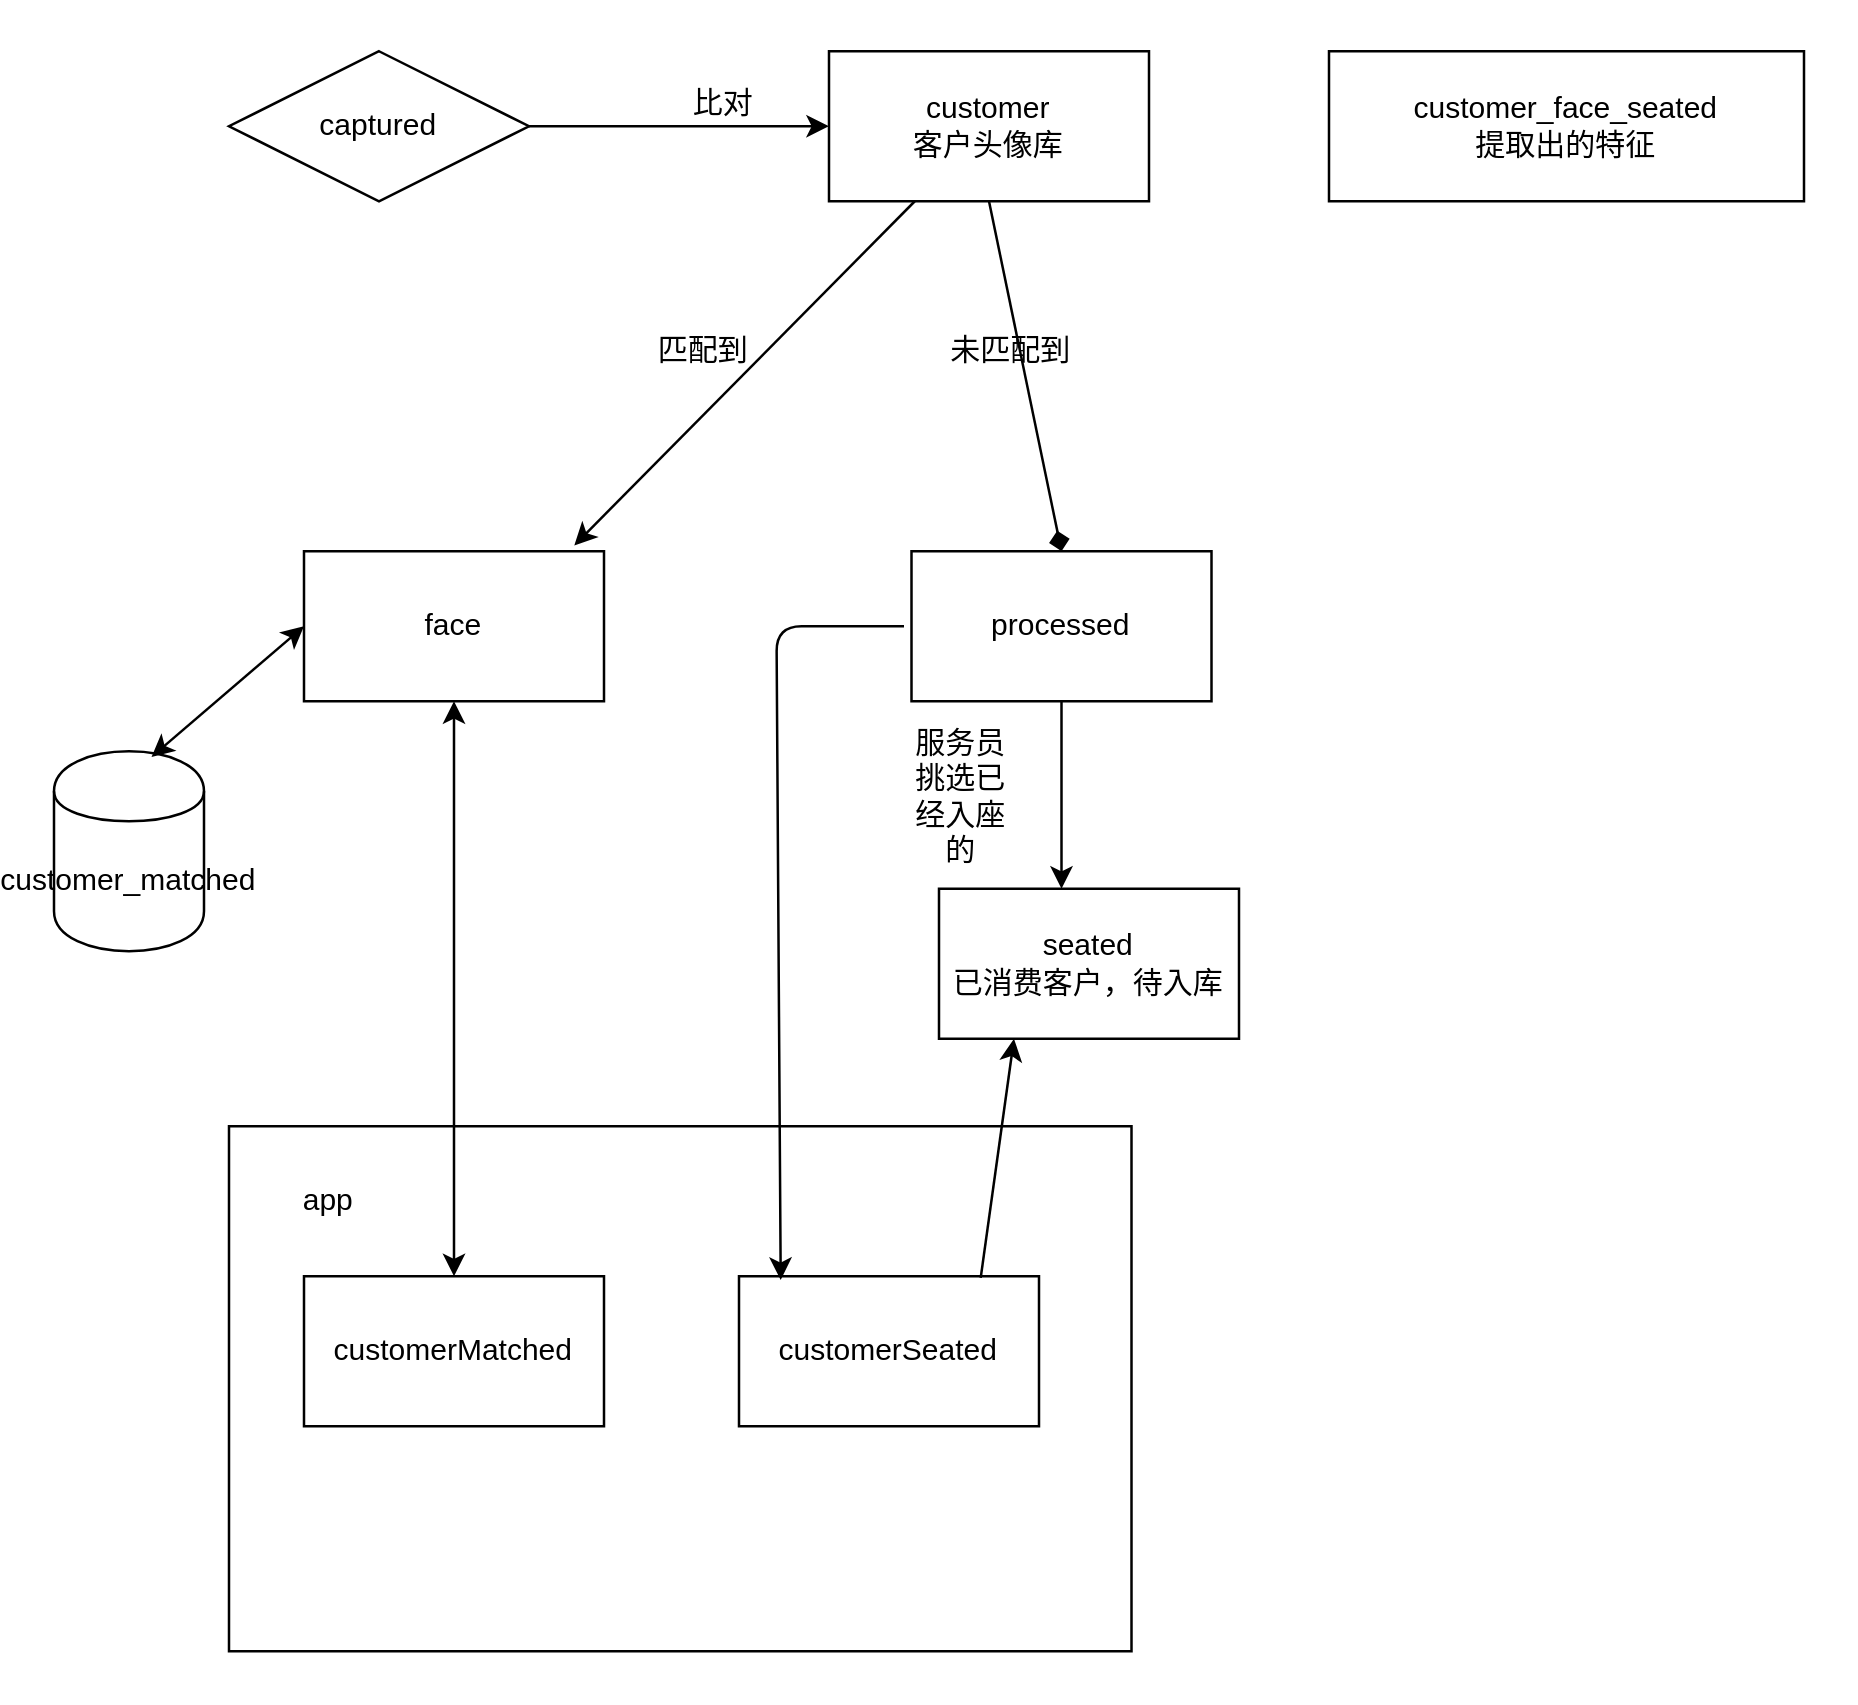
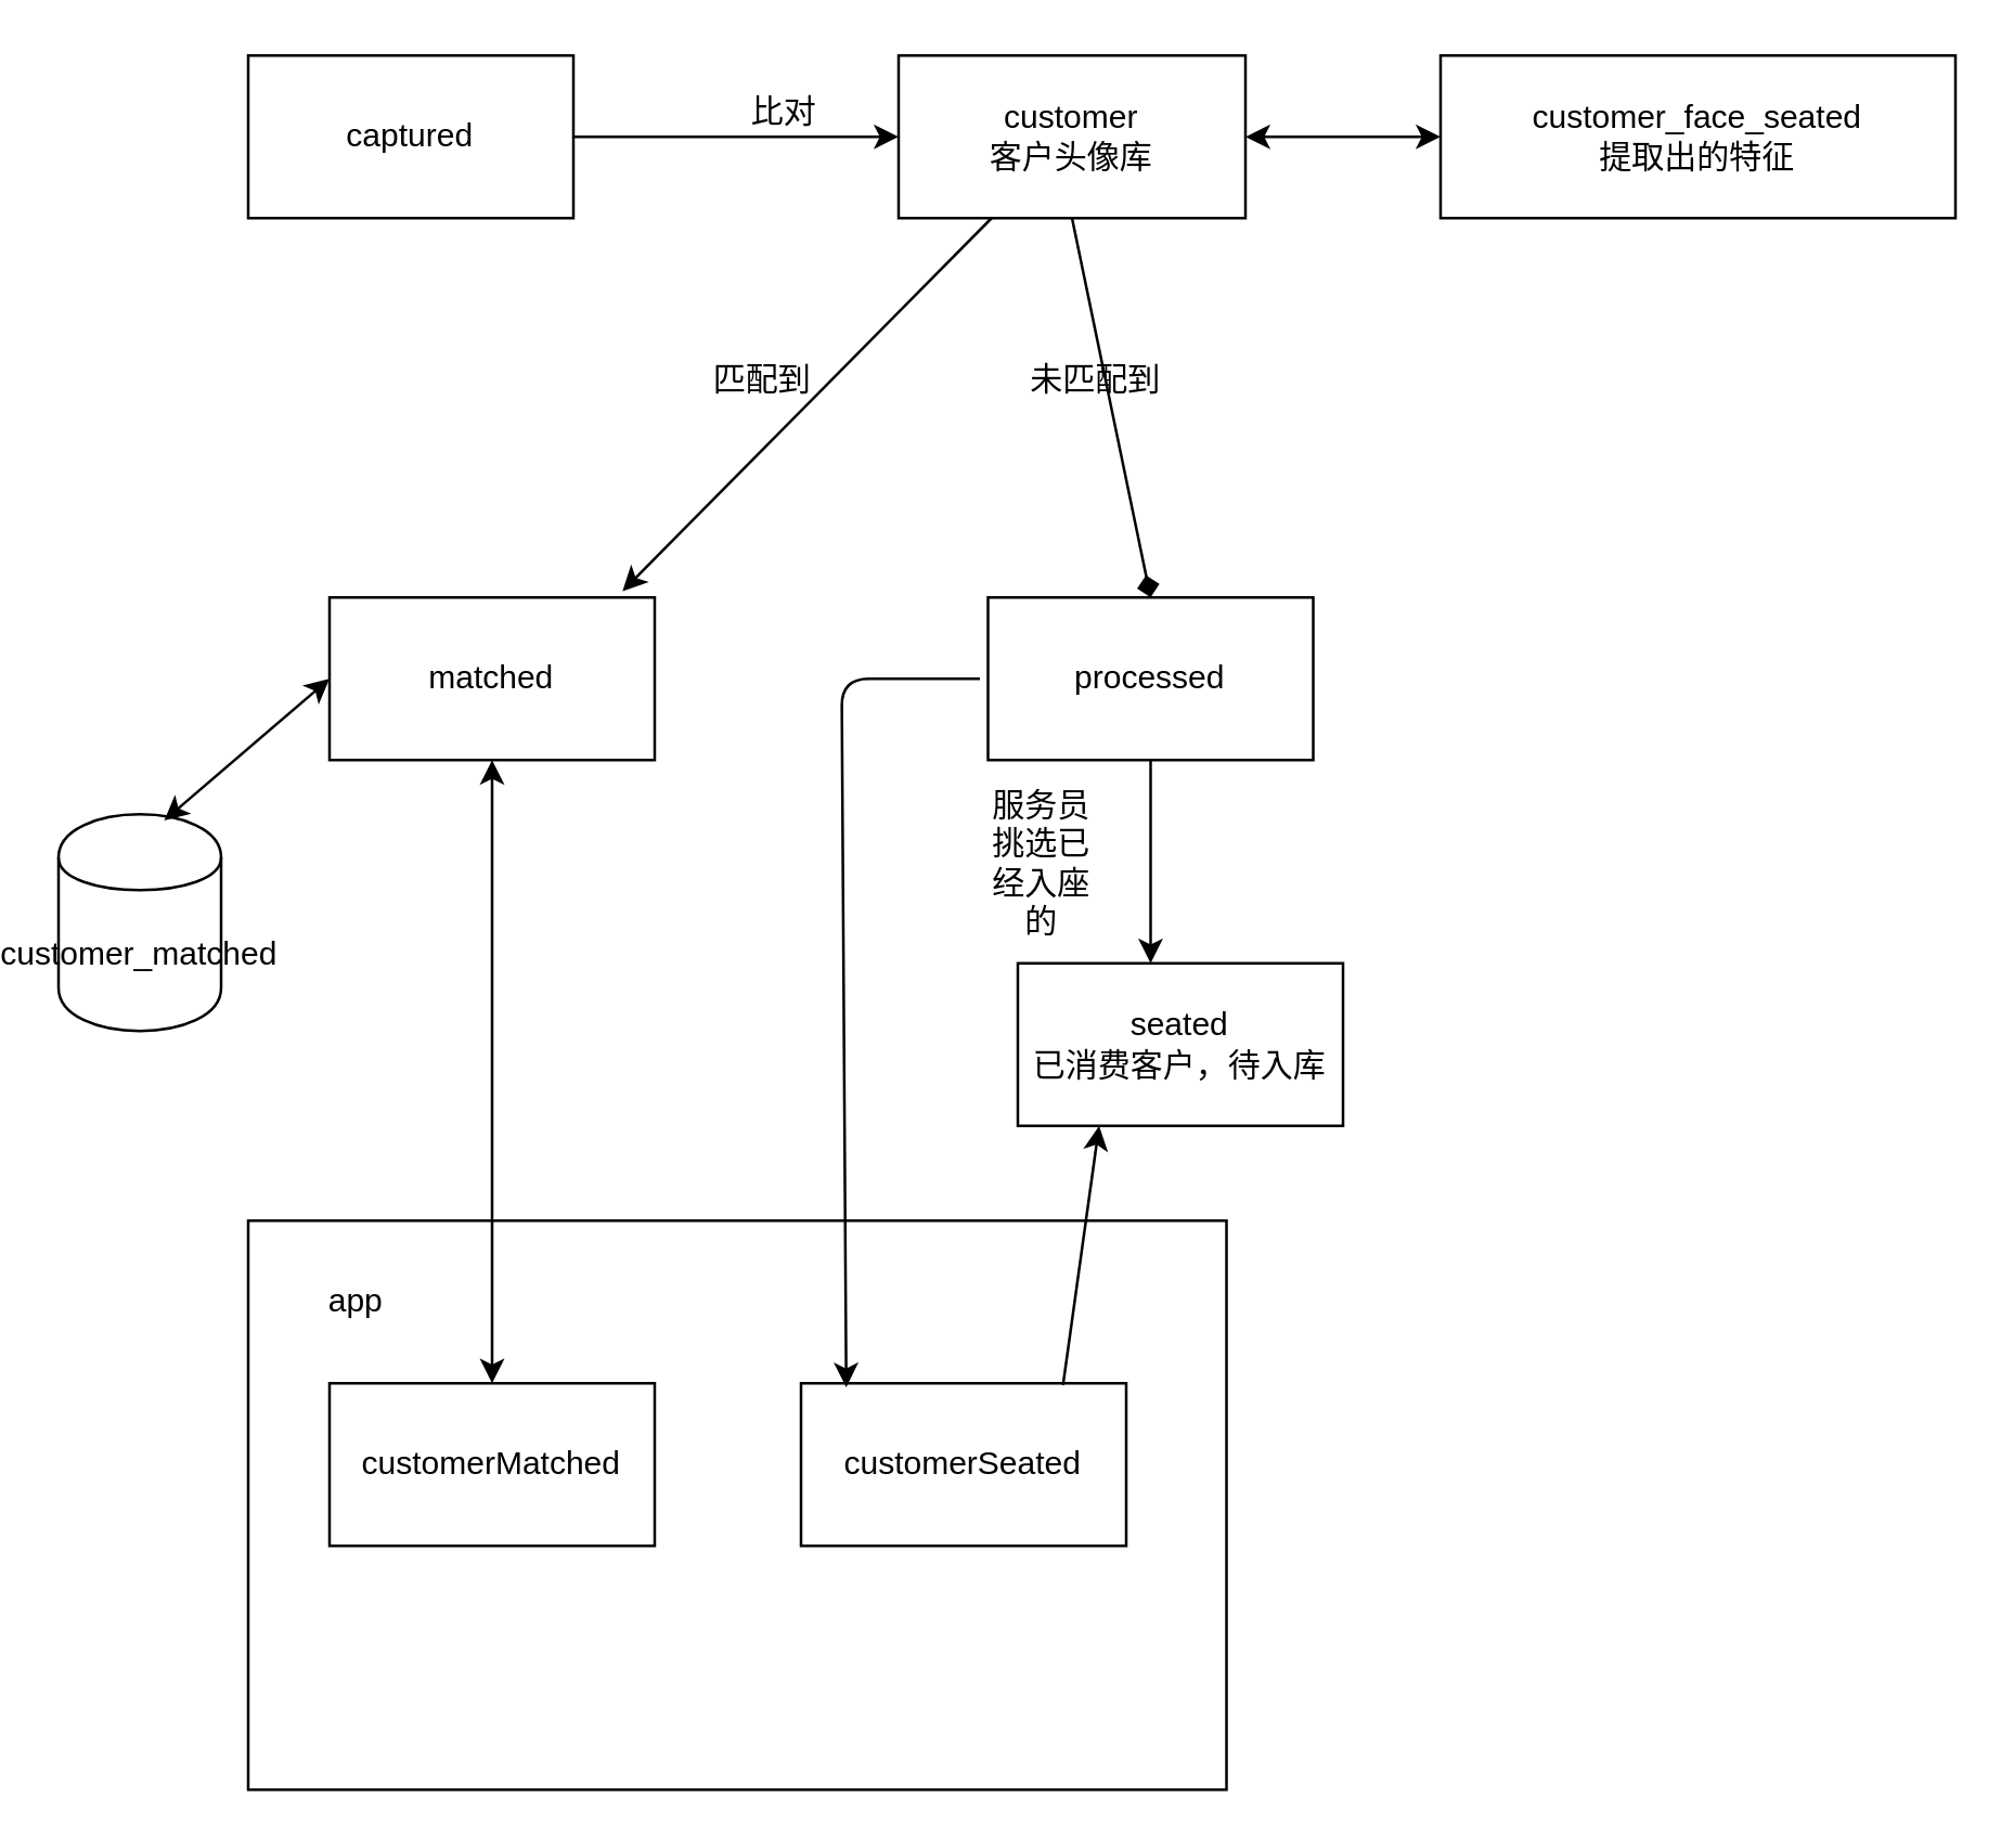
  <mxCell id="0" />
  <mxCell id="1" parent="0" />
- <mxCell id="2" value="captured" style="rhombus;whiteSpace=wrap;html=1;" parent="1" vertex="1"><mxGeometry x="90" y="20" width="120" height="60" as="geometry" /></mxCell>
- <mxCell id="3" value="face" style="rounded=0;whiteSpace=wrap;html=1;" parent="1" vertex="1"><mxGeometry x="120" y="220" width="120" height="60" as="geometry" /></mxCell>
+ <mxCell id="2" value="captured" style="rounded=0;whiteSpace=wrap;html=1;" parent="1" vertex="1"><mxGeometry x="90" y="20" width="120" height="60" as="geometry" /></mxCell>
+ <mxCell id="3" value="matched" style="rounded=0;whiteSpace=wrap;html=1;" parent="1" vertex="1"><mxGeometry x="120" y="220" width="120" height="60" as="geometry" /></mxCell>
  <mxCell id="4" value="&lt;span style=&quot;white-space: normal&quot;&gt;customer&lt;br&gt;客户头像库&lt;br&gt;&lt;/span&gt;" style="rounded=0;whiteSpace=wrap;html=1;" parent="1" vertex="1"><mxGeometry x="330" y="20" width="128" height="60" as="geometry" /></mxCell>
  <mxCell id="5" value="比对" style="text;html=1;resizable=0;points=[];autosize=1;align=left;verticalAlign=top;spacingTop=-4;" parent="1" vertex="1"><mxGeometry x="274" y="31" width="40" height="10" as="geometry" /></mxCell>
  <mxCell id="6" value="processed" style="rounded=0;whiteSpace=wrap;html=1;" parent="1" vertex="1"><mxGeometry x="363" y="220" width="120" height="60" as="geometry" /></mxCell>
  <mxCell id="7" value="" style="endArrow=classic;html=1;entryX=0;entryY=0.5;entryDx=0;entryDy=0;exitX=1;exitY=0.5;exitDx=0;exitDy=0;" parent="1" source="2" target="4" edge="1"><mxGeometry width="50" height="50" relative="1" as="geometry"><mxPoint x="110" y="350" as="sourcePoint" /><mxPoint x="160" y="300" as="targetPoint" /></mxGeometry></mxCell>
  <mxCell id="8" value="" style="endArrow=classic;html=1;entryX=0.901;entryY=-0.039;entryDx=0;entryDy=0;entryPerimeter=0;" parent="1" source="4" target="3" edge="1"><mxGeometry width="50" height="50" relative="1" as="geometry"><mxPoint x="235.067" y="120" as="sourcePoint" /><mxPoint x="170" y="220" as="targetPoint" /></mxGeometry></mxCell>
  <mxCell id="9" value="" style="endArrow=diamond;html=1;entryX=0.5;entryY=0;entryDx=0;entryDy=0;exitX=0.5;exitY=1;exitDx=0;exitDy=0;" parent="1" source="4" target="6" edge="1"><mxGeometry width="50" height="50" relative="1" as="geometry"><mxPoint x="406" y="90" as="sourcePoint" /><mxPoint x="170" y="220" as="targetPoint" /></mxGeometry></mxCell>
  <mxCell id="10" value="customer_face_seated&lt;br&gt;提取出的特征" style="rounded=0;whiteSpace=wrap;html=1;" parent="1" vertex="1"><mxGeometry x="530" y="20" width="190" height="60" as="geometry" /></mxCell>
  <mxCell id="11" value="匹配到" style="text;html=1;strokeColor=none;fillColor=none;align=center;verticalAlign=middle;whiteSpace=wrap;rounded=0;" parent="1" vertex="1"><mxGeometry x="260" y="130" width="40" height="20" as="geometry" /></mxCell>
  <mxCell id="12" value="未匹配到" style="text;html=1;strokeColor=none;fillColor=none;align=center;verticalAlign=middle;whiteSpace=wrap;rounded=0;" parent="1" vertex="1"><mxGeometry x="372" y="130" width="62" height="20" as="geometry" /></mxCell>
+ <mxCell id="13" value="" style="endArrow=classic;startArrow=classic;html=1;entryX=0;entryY=0.5;entryDx=0;entryDy=0;exitX=1;exitY=0.5;exitDx=0;exitDy=0;" parent="1" source="4" target="10" edge="1"><mxGeometry width="50" height="50" relative="1" as="geometry"><mxPoint x="560" y="91" as="sourcePoint" /><mxPoint x="610" y="41" as="targetPoint" /></mxGeometry></mxCell>
  <mxCell id="14" value="seated&lt;br&gt;已消费客户，待入库" style="rounded=0;whiteSpace=wrap;html=1;" parent="1" vertex="1"><mxGeometry x="374" y="355" width="120" height="60" as="geometry" /></mxCell>
  <mxCell id="15" value="" style="endArrow=classic;html=1;exitX=0.5;exitY=1;exitDx=0;exitDy=0;" parent="1" source="6" edge="1"><mxGeometry width="50" height="50" relative="1" as="geometry"><mxPoint x="90" y="490" as="sourcePoint" /><mxPoint x="423" y="355" as="targetPoint" /></mxGeometry></mxCell>
  <mxCell id="16" value="服务员挑选已经入座的" style="text;html=1;strokeColor=none;fillColor=none;align=center;verticalAlign=middle;whiteSpace=wrap;rounded=0;" parent="1" vertex="1"><mxGeometry x="363" y="307.5" width="40" height="20" as="geometry" /></mxCell>
  <mxCell id="17" value="" style="rounded=0;whiteSpace=wrap;html=1;" parent="1" vertex="1"><mxGeometry x="90" y="450" width="361" height="210" as="geometry" /></mxCell>
  <mxCell id="18" value="app" style="text;html=1;strokeColor=none;fillColor=none;align=center;verticalAlign=middle;whiteSpace=wrap;rounded=0;" parent="1" vertex="1"><mxGeometry x="110" y="470" width="40" height="20" as="geometry" /></mxCell>
  <mxCell id="19" value="customerMatched" style="rounded=0;whiteSpace=wrap;html=1;" parent="1" vertex="1"><mxGeometry x="120" y="510" width="120" height="60" as="geometry" /></mxCell>
  <mxCell id="20" value="" style="endArrow=classic;startArrow=classic;html=1;entryX=0.5;entryY=1;entryDx=0;entryDy=0;exitX=0.5;exitY=0;exitDx=0;exitDy=0;" parent="1" source="19" target="3" edge="1"><mxGeometry width="50" height="50" relative="1" as="geometry"><mxPoint x="20" y="475" as="sourcePoint" /><mxPoint x="70" y="425" as="targetPoint" /><Array as="points" /></mxGeometry></mxCell>
  <mxCell id="21" value="customerSeated" style="rounded=0;whiteSpace=wrap;html=1;" parent="1" vertex="1"><mxGeometry x="294" y="510" width="120" height="60" as="geometry" /></mxCell>
  <mxCell id="22" value="" style="endArrow=classic;html=1;entryX=0.139;entryY=0.025;entryDx=0;entryDy=0;entryPerimeter=0;" parent="1" target="21" edge="1"><mxGeometry width="50" height="50" relative="1" as="geometry"><mxPoint x="360" y="250" as="sourcePoint" /><mxPoint x="309" y="490" as="targetPoint" /><Array as="points"><mxPoint x="309" y="250" /></Array></mxGeometry></mxCell>
  <mxCell id="23" value="" style="endArrow=classic;html=1;exitX=0.814;exitY=0.011;exitDx=0;exitDy=0;exitPerimeter=0;entryX=0.25;entryY=1;entryDx=0;entryDy=0;" parent="1" target="14" edge="1"><mxGeometry width="50" height="50" relative="1" as="geometry"><mxPoint x="390.68" y="510.66" as="sourcePoint" /><mxPoint x="389" y="415" as="targetPoint" /></mxGeometry></mxCell>
  <mxCell id="24" value="customer_matched" style="shape=cylinder;whiteSpace=wrap;html=1;boundedLbl=1;backgroundOutline=1;" vertex="1" parent="1"><mxGeometry x="20" y="300" width="60" height="80" as="geometry" /></mxCell>
  <mxCell id="25" value="" style="endArrow=classic;startArrow=classic;html=1;entryX=0;entryY=0.5;entryDx=0;entryDy=0;exitX=0.65;exitY=0.029;exitDx=0;exitDy=0;exitPerimeter=0;" edge="1" parent="1" source="24" target="3"><mxGeometry width="50" height="50" relative="1" as="geometry"><mxPoint x="70" y="307.5" as="sourcePoint" /><mxPoint x="120" y="257.5" as="targetPoint" /></mxGeometry></mxCell>
